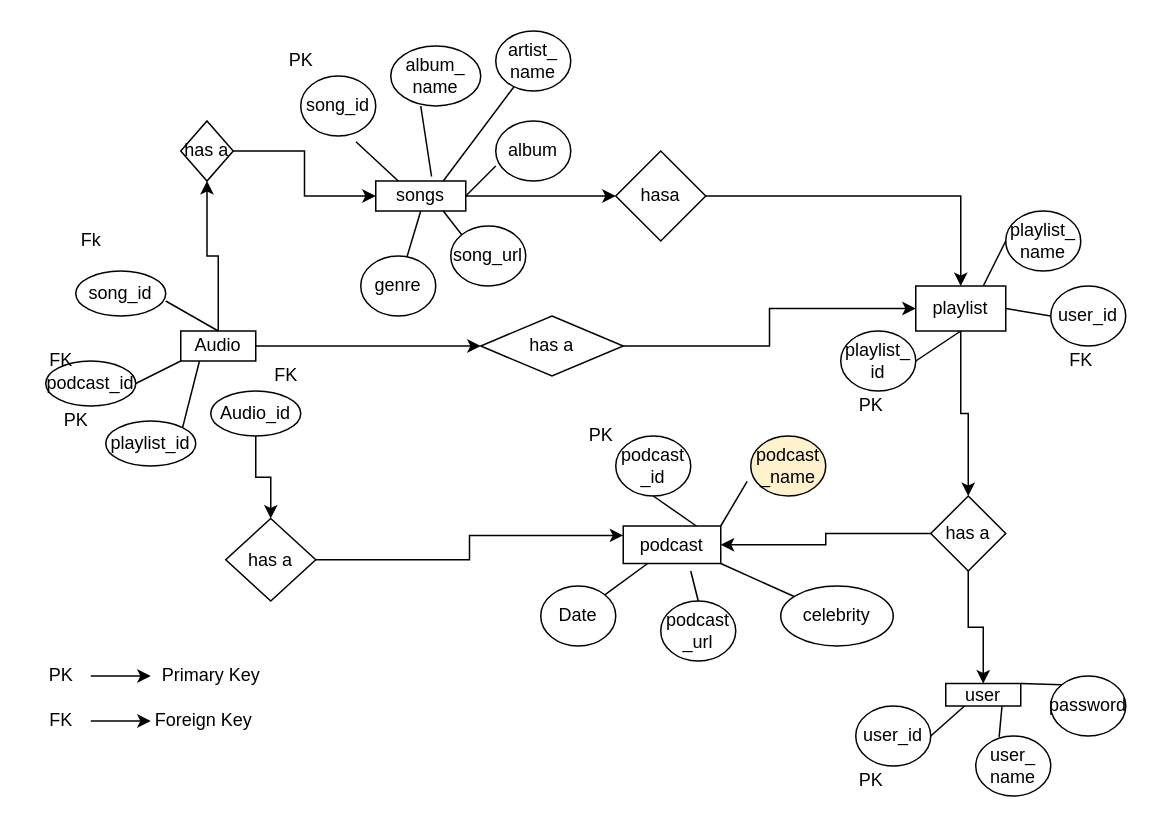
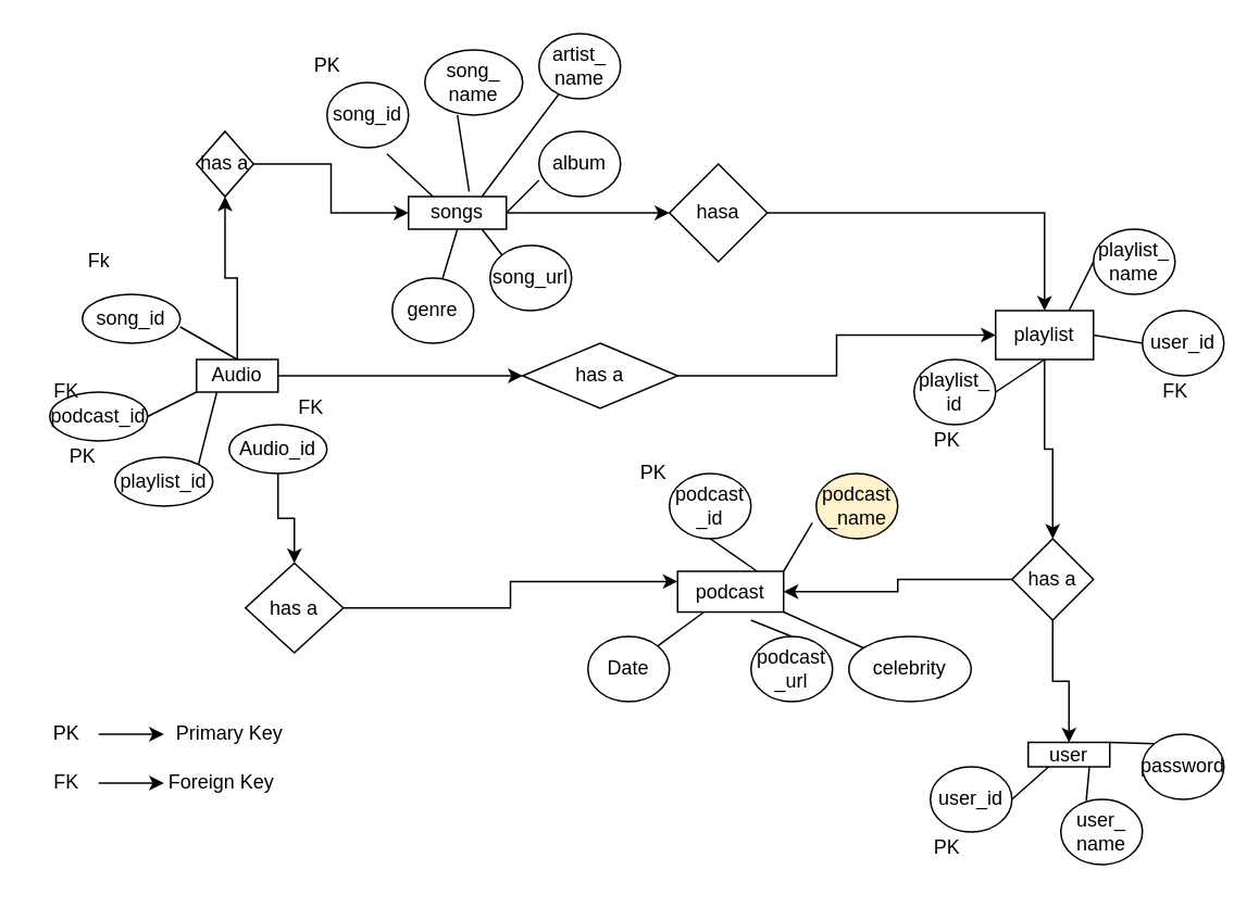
  <mxCell id="0" />
  <mxCell id="1" parent="0" />
  <mxCell id="2" value="" style="edgeStyle=orthogonalEdgeStyle;rounded=0;orthogonalLoop=1;jettySize=auto;html=1;" edge="1" parent="1" source="4" target="14"><mxGeometry relative="1" as="geometry" /></mxCell>
  <mxCell id="3" value="" style="edgeStyle=orthogonalEdgeStyle;rounded=0;orthogonalLoop=1;jettySize=auto;html=1;" edge="1" parent="1" source="4" target="56"><mxGeometry relative="1" as="geometry" /></mxCell>
  <mxCell id="4" value="Audio" style="rounded=0;whiteSpace=wrap;html=1;" vertex="1" parent="1"><mxGeometry x="120" y="220" width="50" height="20" as="geometry" /></mxCell>
  <mxCell id="5" value="song_id" style="ellipse;whiteSpace=wrap;html=1;" vertex="1" parent="1"><mxGeometry x="50" y="180" width="60" height="30" as="geometry" /></mxCell>
  <mxCell id="6" value="podcast_id" style="ellipse;whiteSpace=wrap;html=1;" vertex="1" parent="1"><mxGeometry x="30" y="240" width="60" height="30" as="geometry" /></mxCell>
  <mxCell id="7" value="playlist_id" style="ellipse;whiteSpace=wrap;html=1;" vertex="1" parent="1"><mxGeometry x="70" y="280" width="60" height="30" as="geometry" /></mxCell>
  <mxCell id="8" value="" style="edgeStyle=orthogonalEdgeStyle;rounded=0;orthogonalLoop=1;jettySize=auto;html=1;" edge="1" parent="1" source="9" target="54"><mxGeometry relative="1" as="geometry" /></mxCell>
  <mxCell id="9" value="Audio_id" style="ellipse;whiteSpace=wrap;html=1;" vertex="1" parent="1"><mxGeometry x="140" y="260" width="60" height="30" as="geometry" /></mxCell>
  <mxCell id="10" value="" style="endArrow=none;html=1;rounded=0;entryX=0.5;entryY=0;entryDx=0;entryDy=0;" edge="1" parent="1" target="4"><mxGeometry width="50" height="50" relative="1" as="geometry"><mxPoint x="110" y="200" as="sourcePoint" /><mxPoint x="160" y="200" as="targetPoint" /></mxGeometry></mxCell>
  <mxCell id="11" value="" style="endArrow=none;html=1;rounded=0;entryX=1;entryY=0;entryDx=0;entryDy=0;exitX=0.25;exitY=1;exitDx=0;exitDy=0;" edge="1" parent="1" source="4" target="7"><mxGeometry width="50" height="50" relative="1" as="geometry"><mxPoint x="130" y="250" as="sourcePoint" /><mxPoint x="135" y="280" as="targetPoint" /></mxGeometry></mxCell>
  <mxCell id="12" value="" style="endArrow=none;html=1;rounded=0;entryX=1;entryY=0.5;entryDx=0;entryDy=0;exitX=0;exitY=1;exitDx=0;exitDy=0;" edge="1" parent="1" source="4" target="6"><mxGeometry width="50" height="50" relative="1" as="geometry"><mxPoint x="100" y="240" as="sourcePoint" /><mxPoint x="125" y="260" as="targetPoint" /></mxGeometry></mxCell>
  <mxCell id="13" value="" style="edgeStyle=orthogonalEdgeStyle;rounded=0;orthogonalLoop=1;jettySize=auto;html=1;" edge="1" parent="1" source="14" target="16"><mxGeometry relative="1" as="geometry" /></mxCell>
  <mxCell id="14" value="has a" style="rhombus;whiteSpace=wrap;html=1;rounded=0;" vertex="1" parent="1"><mxGeometry x="120" y="80" width="35" height="40" as="geometry" /></mxCell>
  <mxCell id="15" value="" style="edgeStyle=orthogonalEdgeStyle;rounded=0;orthogonalLoop=1;jettySize=auto;html=1;" edge="1" parent="1" source="16" target="30"><mxGeometry relative="1" as="geometry" /></mxCell>
  <mxCell id="16" value="songs" style="whiteSpace=wrap;html=1;rounded=0;" vertex="1" parent="1"><mxGeometry x="250" y="120" width="60" height="20" as="geometry" /></mxCell>
  <mxCell id="17" value="song_id" style="ellipse;whiteSpace=wrap;html=1;" vertex="1" parent="1"><mxGeometry x="200" y="50" width="50" height="40" as="geometry" /></mxCell>
- <mxCell id="18" value="album_&lt;br&gt;name" style="ellipse;whiteSpace=wrap;html=1;" vertex="1" parent="1"><mxGeometry x="260" y="30" width="60" height="40" as="geometry" /></mxCell>
+ <mxCell id="18" value="song_&lt;br&gt;name" style="ellipse;whiteSpace=wrap;html=1;" vertex="1" parent="1"><mxGeometry x="260" y="30" width="60" height="40" as="geometry" /></mxCell>
  <mxCell id="19" value="album" style="ellipse;whiteSpace=wrap;html=1;" vertex="1" parent="1"><mxGeometry x="330" y="80" width="50" height="40" as="geometry" /></mxCell>
  <mxCell id="20" value="song_url" style="ellipse;whiteSpace=wrap;html=1;" vertex="1" parent="1"><mxGeometry x="300" y="150" width="50" height="40" as="geometry" /></mxCell>
  <mxCell id="21" value="genre" style="ellipse;whiteSpace=wrap;html=1;" vertex="1" parent="1"><mxGeometry x="240" y="170" width="50" height="40" as="geometry" /></mxCell>
  <mxCell id="22" value="artist_&lt;br&gt;name" style="ellipse;whiteSpace=wrap;html=1;" vertex="1" parent="1"><mxGeometry x="330" y="20" width="50" height="40" as="geometry" /></mxCell>
  <mxCell id="23" value="" style="endArrow=none;html=1;rounded=0;exitX=0.62;exitY=-0.15;exitDx=0;exitDy=0;exitPerimeter=0;" edge="1" parent="1" source="16"><mxGeometry width="50" height="50" relative="1" as="geometry"><mxPoint x="240" y="100" as="sourcePoint" /><mxPoint x="280" y="70" as="targetPoint" /></mxGeometry></mxCell>
  <mxCell id="24" value="" style="endArrow=none;html=1;rounded=0;exitX=0.25;exitY=0;exitDx=0;exitDy=0;entryX=0.736;entryY=1.095;entryDx=0;entryDy=0;entryPerimeter=0;" edge="1" parent="1" source="16" target="17"><mxGeometry width="50" height="50" relative="1" as="geometry"><mxPoint x="230" y="100" as="sourcePoint" /><mxPoint x="222.8" y="53" as="targetPoint" /></mxGeometry></mxCell>
  <mxCell id="25" value="" style="endArrow=none;html=1;rounded=0;exitX=0.75;exitY=0;exitDx=0;exitDy=0;" edge="1" parent="1" source="16" target="22"><mxGeometry width="50" height="50" relative="1" as="geometry"><mxPoint x="300" y="80" as="sourcePoint" /><mxPoint x="271.8" y="53.8" as="targetPoint" /></mxGeometry></mxCell>
  <mxCell id="26" value="" style="endArrow=none;html=1;rounded=0;exitX=1;exitY=0.5;exitDx=0;exitDy=0;entryX=0;entryY=0.75;entryDx=0;entryDy=0;entryPerimeter=0;" edge="1" parent="1" source="16" target="19"><mxGeometry width="50" height="50" relative="1" as="geometry"><mxPoint x="320" y="130" as="sourcePoint" /><mxPoint x="291.8" y="103.8" as="targetPoint" /></mxGeometry></mxCell>
  <mxCell id="27" value="" style="endArrow=none;html=1;rounded=0;exitX=0;exitY=0;exitDx=0;exitDy=0;entryX=0.75;entryY=1;entryDx=0;entryDy=0;" edge="1" parent="1" source="20" target="16"><mxGeometry width="50" height="50" relative="1" as="geometry"><mxPoint x="290" y="150" as="sourcePoint" /><mxPoint x="310" y="130" as="targetPoint" /></mxGeometry></mxCell>
  <mxCell id="28" value="" style="endArrow=none;html=1;rounded=0;" edge="1" parent="1" source="21"><mxGeometry width="50" height="50" relative="1" as="geometry"><mxPoint x="260" y="150" as="sourcePoint" /><mxPoint x="280" y="140" as="targetPoint" /></mxGeometry></mxCell>
  <mxCell id="29" value="" style="edgeStyle=orthogonalEdgeStyle;rounded=0;orthogonalLoop=1;jettySize=auto;html=1;" edge="1" parent="1" source="30" target="32"><mxGeometry relative="1" as="geometry" /></mxCell>
  <mxCell id="30" value="hasa" style="rhombus;whiteSpace=wrap;html=1;rounded=0;" vertex="1" parent="1"><mxGeometry x="410" y="100" width="60" height="60" as="geometry" /></mxCell>
  <mxCell id="31" value="" style="edgeStyle=orthogonalEdgeStyle;rounded=0;orthogonalLoop=1;jettySize=auto;html=1;" edge="1" parent="1" source="32" target="41"><mxGeometry relative="1" as="geometry" /></mxCell>
  <mxCell id="32" value="playlist" style="whiteSpace=wrap;html=1;rounded=0;" vertex="1" parent="1"><mxGeometry x="610" y="190" width="60" height="30" as="geometry" /></mxCell>
  <mxCell id="33" value="playlist_&lt;br&gt;id" style="ellipse;whiteSpace=wrap;html=1;" vertex="1" parent="1"><mxGeometry x="560" y="220" width="50" height="40" as="geometry" /></mxCell>
  <mxCell id="34" value="user_id" style="ellipse;whiteSpace=wrap;html=1;" vertex="1" parent="1"><mxGeometry x="700" y="190" width="50" height="40" as="geometry" /></mxCell>
  <mxCell id="35" value="playlist_&lt;br&gt;name" style="ellipse;whiteSpace=wrap;html=1;" vertex="1" parent="1"><mxGeometry x="670" y="140" width="50" height="40" as="geometry" /></mxCell>
  <mxCell id="36" value="" style="endArrow=none;html=1;rounded=0;entryX=1;entryY=0.5;entryDx=0;entryDy=0;exitX=0.5;exitY=1;exitDx=0;exitDy=0;" edge="1" parent="1" source="32" target="33"><mxGeometry width="50" height="50" relative="1" as="geometry"><mxPoint x="650" y="240" as="sourcePoint" /><mxPoint x="620" y="255" as="targetPoint" /></mxGeometry></mxCell>
  <mxCell id="37" value="" style="endArrow=none;html=1;rounded=0;entryX=0.75;entryY=0;entryDx=0;entryDy=0;exitX=0;exitY=0.5;exitDx=0;exitDy=0;" edge="1" parent="1" source="35" target="32"><mxGeometry width="50" height="50" relative="1" as="geometry"><mxPoint x="660" y="170" as="sourcePoint" /><mxPoint x="630" y="185" as="targetPoint" /></mxGeometry></mxCell>
  <mxCell id="38" value="" style="endArrow=none;html=1;rounded=0;entryX=1;entryY=0.5;entryDx=0;entryDy=0;exitX=0;exitY=0.5;exitDx=0;exitDy=0;" edge="1" parent="1" source="34" target="32"><mxGeometry width="50" height="50" relative="1" as="geometry"><mxPoint x="680" y="200" as="sourcePoint" /><mxPoint x="665" y="230" as="targetPoint" /></mxGeometry></mxCell>
  <mxCell id="39" value="" style="edgeStyle=orthogonalEdgeStyle;rounded=0;orthogonalLoop=1;jettySize=auto;html=1;" edge="1" parent="1" source="41" target="42"><mxGeometry relative="1" as="geometry" /></mxCell>
  <mxCell id="40" value="" style="edgeStyle=orthogonalEdgeStyle;rounded=0;orthogonalLoop=1;jettySize=auto;html=1;" edge="1" parent="1" source="41" target="57"><mxGeometry relative="1" as="geometry" /></mxCell>
  <mxCell id="41" value="has a" style="rhombus;whiteSpace=wrap;html=1;rounded=0;" vertex="1" parent="1"><mxGeometry x="620" y="330" width="50" height="50" as="geometry" /></mxCell>
  <mxCell id="42" value="podcast" style="whiteSpace=wrap;html=1;rounded=0;" vertex="1" parent="1"><mxGeometry x="415" y="350" width="65" height="25" as="geometry" /></mxCell>
  <mxCell id="43" value="podcast&lt;br&gt;_id" style="ellipse;whiteSpace=wrap;html=1;" vertex="1" parent="1"><mxGeometry x="410" y="290" width="50" height="40" as="geometry" /></mxCell>
- <mxCell id="44" value="podcast&lt;br&gt;_url" style="ellipse;whiteSpace=wrap;html=1;" vertex="1" parent="1"><mxGeometry x="440" y="400" width="50" height="40" as="geometry" /></mxCell>
+ <mxCell id="44" value="podcast&lt;br&gt;_url" style="ellipse;whiteSpace=wrap;html=1;" vertex="1" parent="1"><mxGeometry x="460" y="390" width="50" height="40" as="geometry" /></mxCell>
  <mxCell id="45" value="celebrity" style="ellipse;whiteSpace=wrap;html=1;" vertex="1" parent="1"><mxGeometry x="520" y="390" width="75" height="40" as="geometry" /></mxCell>
  <mxCell id="46" value="Date" style="ellipse;whiteSpace=wrap;html=1;" vertex="1" parent="1"><mxGeometry x="360" y="390" width="50" height="40" as="geometry" /></mxCell>
  <mxCell id="47" value="podcast&lt;br&gt;_name" style="ellipse;whiteSpace=wrap;html=1;fillColor=#fff2cc;" vertex="1" parent="1"><mxGeometry x="500" y="290" width="50" height="40" as="geometry" /></mxCell>
  <mxCell id="48" value="" style="endArrow=none;html=1;rounded=0;entryX=0.5;entryY=1;entryDx=0;entryDy=0;exitX=0.75;exitY=0;exitDx=0;exitDy=0;" edge="1" parent="1" source="42" target="43"><mxGeometry width="50" height="50" relative="1" as="geometry"><mxPoint x="470" y="320" as="sourcePoint" /><mxPoint x="440" y="315" as="targetPoint" /></mxGeometry></mxCell>
  <mxCell id="49" value="" style="endArrow=none;html=1;rounded=0;entryX=-0.048;entryY=0.755;entryDx=0;entryDy=0;exitX=1;exitY=0;exitDx=0;exitDy=0;entryPerimeter=0;" edge="1" parent="1" source="42" target="47"><mxGeometry width="50" height="50" relative="1" as="geometry"><mxPoint x="480" y="320" as="sourcePoint" /><mxPoint x="451.25" y="300" as="targetPoint" /></mxGeometry></mxCell>
  <mxCell id="50" value="" style="endArrow=none;html=1;rounded=0;entryX=0.25;entryY=1;entryDx=0;entryDy=0;exitX=1;exitY=0;exitDx=0;exitDy=0;" edge="1" parent="1" source="46" target="42"><mxGeometry width="50" height="50" relative="1" as="geometry"><mxPoint x="410" y="380" as="sourcePoint" /><mxPoint x="381.25" y="360" as="targetPoint" /></mxGeometry></mxCell>
  <mxCell id="51" value="" style="endArrow=none;html=1;rounded=0;exitX=0.5;exitY=0;exitDx=0;exitDy=0;" edge="1" parent="1" source="44"><mxGeometry width="50" height="50" relative="1" as="geometry"><mxPoint x="450" y="390" as="sourcePoint" /><mxPoint x="460" y="380" as="targetPoint" /></mxGeometry></mxCell>
  <mxCell id="52" value="" style="endArrow=none;html=1;rounded=0;entryX=1;entryY=1;entryDx=0;entryDy=0;" edge="1" parent="1" source="45" target="42"><mxGeometry width="50" height="50" relative="1" as="geometry"><mxPoint x="500" y="380" as="sourcePoint" /><mxPoint x="495" y="360" as="targetPoint" /></mxGeometry></mxCell>
  <mxCell id="53" value="" style="edgeStyle=orthogonalEdgeStyle;rounded=0;orthogonalLoop=1;jettySize=auto;html=1;entryX=0;entryY=0.25;entryDx=0;entryDy=0;" edge="1" parent="1" source="54" target="42"><mxGeometry relative="1" as="geometry"><mxPoint x="270" y="385" as="targetPoint" /></mxGeometry></mxCell>
  <mxCell id="54" value="has a" style="rhombus;whiteSpace=wrap;html=1;" vertex="1" parent="1"><mxGeometry x="150" y="345" width="60" height="55" as="geometry" /></mxCell>
  <mxCell id="55" value="" style="edgeStyle=orthogonalEdgeStyle;rounded=0;orthogonalLoop=1;jettySize=auto;html=1;entryX=0;entryY=0.5;entryDx=0;entryDy=0;" edge="1" parent="1" source="56" target="32"><mxGeometry relative="1" as="geometry"><mxPoint x="482.5" y="230" as="targetPoint" /></mxGeometry></mxCell>
  <mxCell id="56" value="has a" style="rhombus;whiteSpace=wrap;html=1;rounded=0;" vertex="1" parent="1"><mxGeometry x="320" y="210" width="95" height="40" as="geometry" /></mxCell>
  <mxCell id="57" value="user" style="whiteSpace=wrap;html=1;rounded=0;" vertex="1" parent="1"><mxGeometry x="630" y="455" width="50" height="15" as="geometry" /></mxCell>
  <mxCell id="58" value="user_id" style="ellipse;whiteSpace=wrap;html=1;" vertex="1" parent="1"><mxGeometry x="570" y="470" width="50" height="40" as="geometry" /></mxCell>
  <mxCell id="59" value="user_&lt;br&gt;name" style="ellipse;whiteSpace=wrap;html=1;" vertex="1" parent="1"><mxGeometry x="650" y="490" width="50" height="40" as="geometry" /></mxCell>
  <mxCell id="60" value="password" style="ellipse;whiteSpace=wrap;html=1;" vertex="1" parent="1"><mxGeometry x="700" y="450" width="50" height="40" as="geometry" /></mxCell>
  <mxCell id="61" value="" style="endArrow=none;html=1;rounded=0;exitX=1;exitY=0.5;exitDx=0;exitDy=0;entryX=0.25;entryY=1;entryDx=0;entryDy=0;" edge="1" parent="1" source="58" target="57"><mxGeometry width="50" height="50" relative="1" as="geometry"><mxPoint x="630" y="490" as="sourcePoint" /><mxPoint x="625" y="470" as="targetPoint" /></mxGeometry></mxCell>
  <mxCell id="62" value="" style="endArrow=none;html=1;rounded=0;entryX=0.75;entryY=1;entryDx=0;entryDy=0;exitX=0.312;exitY=0.015;exitDx=0;exitDy=0;exitPerimeter=0;" edge="1" parent="1" source="59" target="57"><mxGeometry width="50" height="50" relative="1" as="geometry"><mxPoint x="650" y="470" as="sourcePoint" /><mxPoint x="667.6" y="440.2" as="targetPoint" /></mxGeometry></mxCell>
  <mxCell id="63" value="" style="endArrow=none;html=1;rounded=0;entryX=1;entryY=0;entryDx=0;entryDy=0;exitX=0;exitY=0;exitDx=0;exitDy=0;" edge="1" parent="1" source="60" target="57"><mxGeometry width="50" height="50" relative="1" as="geometry"><mxPoint x="680" y="440" as="sourcePoint" /><mxPoint x="635.74" y="416.168" as="targetPoint" /></mxGeometry></mxCell>
  <mxCell id="64" value="Fk" style="text;html=1;align=center;verticalAlign=middle;resizable=0;points=[];autosize=1;strokeColor=none;fillColor=none;" vertex="1" parent="1"><mxGeometry x="40" y="145" width="40" height="30" as="geometry" /></mxCell>
  <mxCell id="65" value="FK" style="text;html=1;align=center;verticalAlign=middle;resizable=0;points=[];autosize=1;strokeColor=none;fillColor=none;" vertex="1" parent="1"><mxGeometry x="20" y="225" width="40" height="30" as="geometry" /></mxCell>
  <mxCell id="66" value="PK" style="text;html=1;align=center;verticalAlign=middle;resizable=0;points=[];autosize=1;strokeColor=none;fillColor=none;" vertex="1" parent="1"><mxGeometry x="30" y="265" width="40" height="30" as="geometry" /></mxCell>
  <mxCell id="67" value="FK" style="text;html=1;align=center;verticalAlign=middle;resizable=0;points=[];autosize=1;strokeColor=none;fillColor=none;" vertex="1" parent="1"><mxGeometry x="170" y="235" width="40" height="30" as="geometry" /></mxCell>
  <mxCell id="68" value="PK" style="text;html=1;align=center;verticalAlign=middle;resizable=0;points=[];autosize=1;strokeColor=none;fillColor=none;" vertex="1" parent="1"><mxGeometry x="180" y="25" width="40" height="30" as="geometry" /></mxCell>
  <mxCell id="69" value="PK" style="text;html=1;align=center;verticalAlign=middle;resizable=0;points=[];autosize=1;strokeColor=none;fillColor=none;" vertex="1" parent="1"><mxGeometry x="560" y="505" width="40" height="30" as="geometry" /></mxCell>
  <mxCell id="70" value="FK" style="text;html=1;align=center;verticalAlign=middle;resizable=0;points=[];autosize=1;strokeColor=none;fillColor=none;" vertex="1" parent="1"><mxGeometry x="700" y="225" width="40" height="30" as="geometry" /></mxCell>
  <mxCell id="71" value="PK" style="text;html=1;align=center;verticalAlign=middle;resizable=0;points=[];autosize=1;strokeColor=none;fillColor=none;" vertex="1" parent="1"><mxGeometry x="560" y="255" width="40" height="30" as="geometry" /></mxCell>
  <mxCell id="72" value="PK" style="text;html=1;align=center;verticalAlign=middle;resizable=0;points=[];autosize=1;strokeColor=none;fillColor=none;" vertex="1" parent="1"><mxGeometry x="380" y="275" width="40" height="30" as="geometry" /></mxCell>
  <mxCell id="73" value="" style="edgeStyle=orthogonalEdgeStyle;rounded=0;orthogonalLoop=1;jettySize=auto;html=1;" edge="1" parent="1" source="74"><mxGeometry relative="1" as="geometry"><mxPoint x="100" y="450" as="targetPoint" /></mxGeometry></mxCell>
  <mxCell id="74" value="PK" style="text;html=1;align=center;verticalAlign=middle;resizable=0;points=[];autosize=1;strokeColor=none;fillColor=none;" vertex="1" parent="1"><mxGeometry x="20" y="435" width="40" height="30" as="geometry" /></mxCell>
  <mxCell id="75" value="Primary Key" style="text;html=1;align=center;verticalAlign=middle;resizable=0;points=[];autosize=1;strokeColor=none;fillColor=none;" vertex="1" parent="1"><mxGeometry x="95" y="435" width="90" height="30" as="geometry" /></mxCell>
  <mxCell id="76" value="" style="edgeStyle=orthogonalEdgeStyle;rounded=0;orthogonalLoop=1;jettySize=auto;html=1;" edge="1" parent="1" source="77"><mxGeometry relative="1" as="geometry"><mxPoint x="100" y="480" as="targetPoint" /></mxGeometry></mxCell>
  <mxCell id="77" value="FK" style="text;html=1;align=center;verticalAlign=middle;resizable=0;points=[];autosize=1;strokeColor=none;fillColor=none;" vertex="1" parent="1"><mxGeometry x="20" y="465" width="40" height="30" as="geometry" /></mxCell>
  <mxCell id="78" value="Foreign Key" style="text;html=1;align=center;verticalAlign=middle;resizable=0;points=[];autosize=1;strokeColor=none;fillColor=none;" vertex="1" parent="1"><mxGeometry x="90" y="465" width="90" height="30" as="geometry" /></mxCell>
